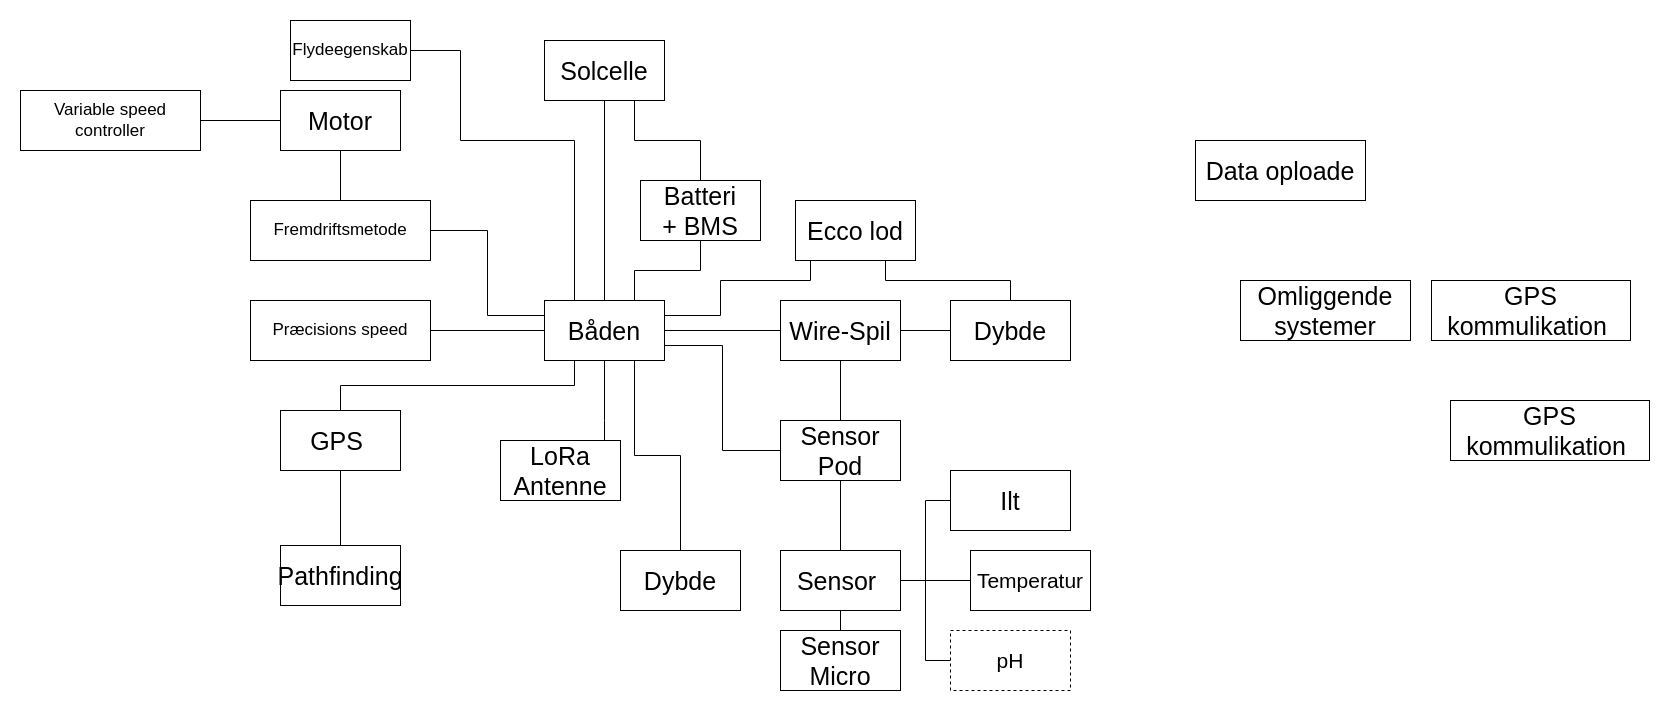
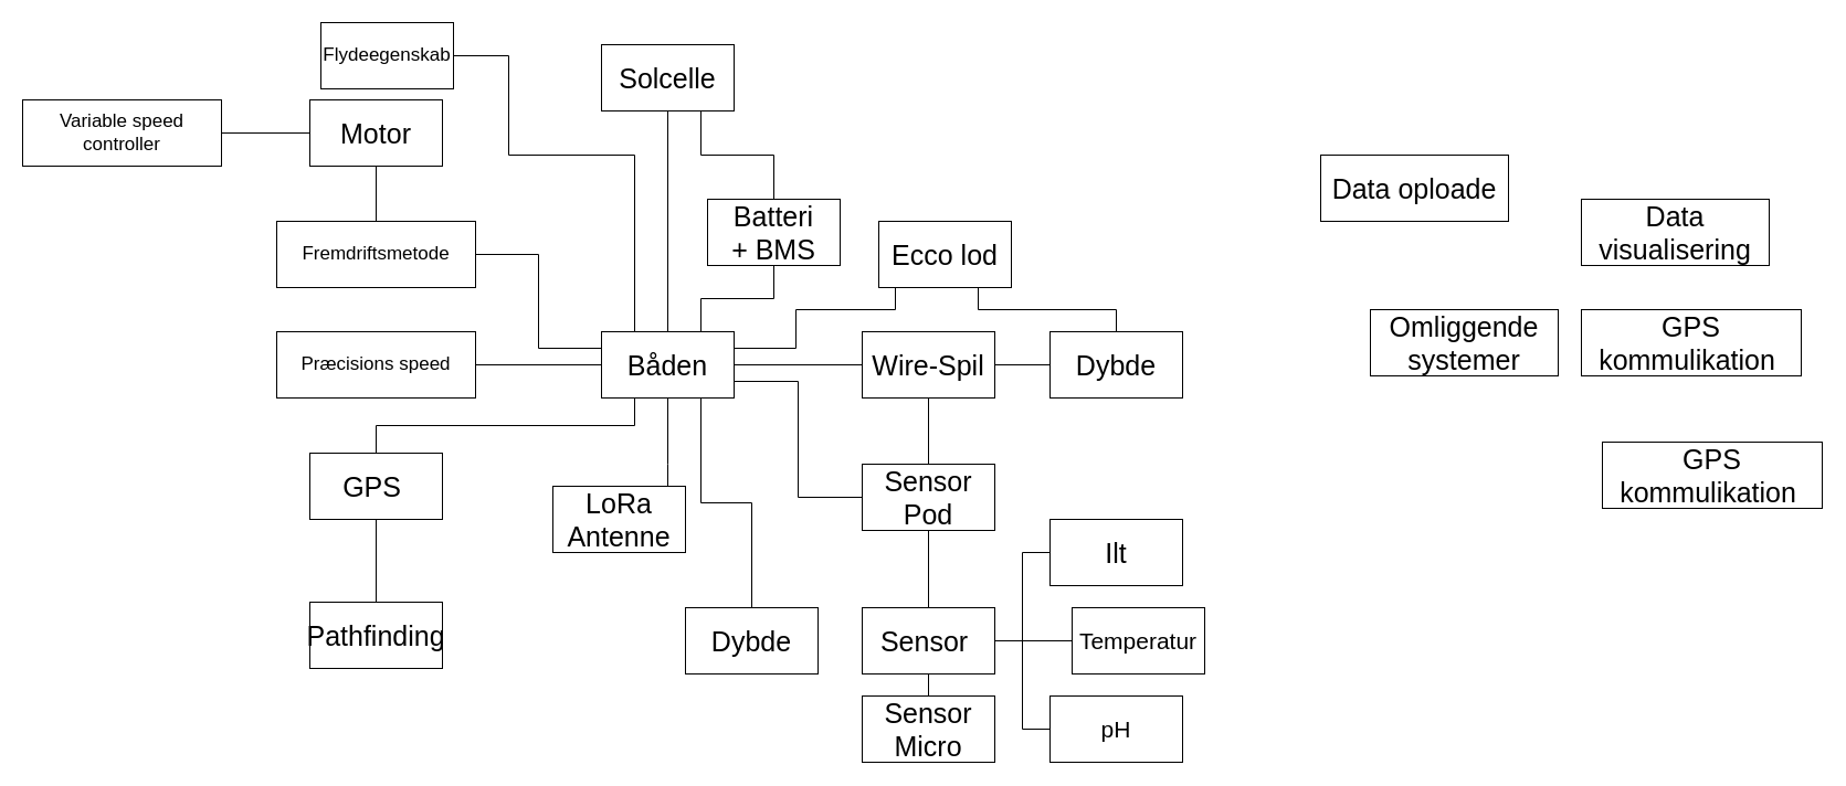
  <mxCell id="0" />
  <mxCell id="1" parent="0" />
  <mxCell id="2" value="Motor" style="rounded=0;whiteSpace=wrap;html=1;fontSize=25;" vertex="1" parent="1"><mxGeometry x="280" y="90" width="120" height="60" as="geometry" /></mxCell>
  <mxCell id="3" style="edgeStyle=orthogonalEdgeStyle;rounded=0;orthogonalLoop=1;jettySize=auto;html=1;exitX=1;exitY=0.5;exitDx=0;exitDy=0;entryX=0;entryY=0.5;entryDx=0;entryDy=0;fontSize=21;endArrow=none;endFill=0;" edge="1" parent="1" source="12" target="18"><mxGeometry relative="1" as="geometry" /></mxCell>
  <mxCell id="4" style="edgeStyle=orthogonalEdgeStyle;rounded=0;orthogonalLoop=1;jettySize=auto;html=1;exitX=0.75;exitY=0;exitDx=0;exitDy=0;entryX=0.5;entryY=1;entryDx=0;entryDy=0;fontSize=21;endArrow=none;endFill=0;" edge="1" parent="1" source="12" target="16"><mxGeometry relative="1" as="geometry" /></mxCell>
  <mxCell id="5" style="edgeStyle=orthogonalEdgeStyle;rounded=0;orthogonalLoop=1;jettySize=auto;html=1;entryX=0.5;entryY=0;entryDx=0;entryDy=0;fontSize=21;endArrow=none;endFill=0;exitX=0.5;exitY=1;exitDx=0;exitDy=0;" edge="1" parent="1" source="12" target="15"><mxGeometry relative="1" as="geometry"><mxPoint x="680" y="140" as="sourcePoint" /><Array as="points"><mxPoint x="604" y="420" /><mxPoint x="604" y="420" /></Array></mxGeometry></mxCell>
  <mxCell id="6" style="edgeStyle=orthogonalEdgeStyle;rounded=0;orthogonalLoop=1;jettySize=auto;html=1;exitX=0.5;exitY=0;exitDx=0;exitDy=0;entryX=0.5;entryY=1;entryDx=0;entryDy=0;fontSize=21;endArrow=none;endFill=0;" edge="1" parent="1" source="12" target="14"><mxGeometry relative="1" as="geometry" /></mxCell>
  <mxCell id="7" style="edgeStyle=orthogonalEdgeStyle;rounded=0;orthogonalLoop=1;jettySize=auto;html=1;entryX=0.5;entryY=1;entryDx=0;entryDy=0;fontSize=21;endArrow=none;endFill=0;" edge="1" parent="1" source="17" target="2"><mxGeometry relative="1" as="geometry" /></mxCell>
  <mxCell id="8" style="edgeStyle=orthogonalEdgeStyle;rounded=0;orthogonalLoop=1;jettySize=auto;html=1;exitX=0;exitY=0.25;exitDx=0;exitDy=0;entryX=1;entryY=0.5;entryDx=0;entryDy=0;fontSize=21;endArrow=none;endFill=0;" edge="1" parent="1" source="12" target="17"><mxGeometry relative="1" as="geometry" /></mxCell>
  <mxCell id="9" style="edgeStyle=orthogonalEdgeStyle;rounded=0;orthogonalLoop=1;jettySize=auto;html=1;exitX=0.25;exitY=0;exitDx=0;exitDy=0;fontSize=21;endArrow=none;endFill=0;entryX=1;entryY=0.5;entryDx=0;entryDy=0;" edge="1" parent="1" source="12" target="34"><mxGeometry relative="1" as="geometry"><mxPoint x="610" y="530" as="targetPoint" /><Array as="points"><mxPoint x="574" y="140" /><mxPoint x="460" y="140" /><mxPoint x="460" y="50" /></Array></mxGeometry></mxCell>
  <mxCell id="10" style="edgeStyle=orthogonalEdgeStyle;rounded=0;orthogonalLoop=1;jettySize=auto;html=1;exitX=0;exitY=0.5;exitDx=0;exitDy=0;fontSize=24;endArrow=none;endFill=0;entryX=1;entryY=0.5;entryDx=0;entryDy=0;" edge="1" parent="1" source="12" target="39"><mxGeometry relative="1" as="geometry"><mxPoint x="520" y="180" as="targetPoint" /></mxGeometry></mxCell>
  <mxCell id="11" style="edgeStyle=orthogonalEdgeStyle;rounded=0;orthogonalLoop=1;jettySize=auto;html=1;exitX=1;exitY=0.25;exitDx=0;exitDy=0;entryX=0.25;entryY=1;entryDx=0;entryDy=0;fontSize=24;endArrow=none;endFill=0;" edge="1" parent="1" source="12" target="45"><mxGeometry relative="1" as="geometry"><Array as="points"><mxPoint x="720" y="315" /><mxPoint x="720" y="280" /><mxPoint x="810" y="280" /></Array></mxGeometry></mxCell>
  <mxCell id="12" value="Båden" style="rounded=0;whiteSpace=wrap;html=1;fontSize=25;" vertex="1" parent="1"><mxGeometry x="544" y="300" width="120" height="60" as="geometry" /></mxCell>
  <mxCell id="13" style="edgeStyle=orthogonalEdgeStyle;rounded=0;orthogonalLoop=1;jettySize=auto;html=1;exitX=0.75;exitY=1;exitDx=0;exitDy=0;entryX=0.5;entryY=0;entryDx=0;entryDy=0;fontSize=21;endArrow=none;endFill=0;" edge="1" parent="1" source="14" target="16"><mxGeometry relative="1" as="geometry" /></mxCell>
  <mxCell id="14" value="Solcelle" style="rounded=0;whiteSpace=wrap;html=1;fontSize=25;" vertex="1" parent="1"><mxGeometry x="544" y="40" width="120" height="60" as="geometry" /></mxCell>
  <mxCell id="15" value="LoRa Antenne" style="rounded=0;whiteSpace=wrap;html=1;fontSize=25;" vertex="1" parent="1"><mxGeometry x="500" y="440" width="120" height="60" as="geometry" /></mxCell>
  <mxCell id="16" value="Batteri&lt;br&gt;+ BMS" style="rounded=0;whiteSpace=wrap;html=1;fontSize=25;" vertex="1" parent="1"><mxGeometry x="640" y="180" width="120" height="60" as="geometry" /></mxCell>
  <mxCell id="17" value="Fremdriftsmetode" style="rounded=0;whiteSpace=wrap;html=1;fontSize=17;" vertex="1" parent="1"><mxGeometry x="250" y="200" width="180" height="60" as="geometry" /></mxCell>
  <mxCell id="18" value="Wire-Spil&lt;br style=&quot;font-size: 24px&quot;&gt;" style="rounded=0;whiteSpace=wrap;html=1;fontSize=25;" vertex="1" parent="1"><mxGeometry x="780" y="300" width="120" height="60" as="geometry" /></mxCell>
  <mxCell id="19" style="edgeStyle=orthogonalEdgeStyle;rounded=0;orthogonalLoop=1;jettySize=auto;html=1;exitX=1;exitY=0.5;exitDx=0;exitDy=0;entryX=0;entryY=0.5;entryDx=0;entryDy=0;fontSize=21;endArrow=none;endFill=0;" edge="1" parent="1" source="24" target="25"><mxGeometry relative="1" as="geometry" /></mxCell>
  <mxCell id="20" style="edgeStyle=orthogonalEdgeStyle;rounded=0;orthogonalLoop=1;jettySize=auto;html=1;exitX=1;exitY=0.5;exitDx=0;exitDy=0;entryX=0;entryY=0.5;entryDx=0;entryDy=0;fontSize=21;endArrow=none;endFill=0;" edge="1" parent="1" source="24" target="26"><mxGeometry relative="1" as="geometry" /></mxCell>
  <mxCell id="21" style="edgeStyle=orthogonalEdgeStyle;rounded=0;orthogonalLoop=1;jettySize=auto;html=1;exitX=1;exitY=0.5;exitDx=0;exitDy=0;entryX=0;entryY=0.5;entryDx=0;entryDy=0;fontSize=21;endArrow=none;endFill=0;" edge="1" parent="1" source="24" target="27"><mxGeometry relative="1" as="geometry" /></mxCell>
  <mxCell id="22" style="edgeStyle=orthogonalEdgeStyle;rounded=0;orthogonalLoop=1;jettySize=auto;html=1;exitX=0.5;exitY=0;exitDx=0;exitDy=0;entryX=0.5;entryY=1;entryDx=0;entryDy=0;fontSize=21;endArrow=none;endFill=0;" edge="1" parent="1" source="24" target="29"><mxGeometry relative="1" as="geometry"><mxPoint x="840" y="460" as="targetPoint" /></mxGeometry></mxCell>
  <mxCell id="23" style="edgeStyle=orthogonalEdgeStyle;rounded=0;orthogonalLoop=1;jettySize=auto;html=1;exitX=0.5;exitY=1;exitDx=0;exitDy=0;fontSize=17;endArrow=none;endFill=0;entryX=0.5;entryY=0;entryDx=0;entryDy=0;" edge="1" parent="1" source="24" target="38"><mxGeometry relative="1" as="geometry"><mxPoint x="870" y="610" as="targetPoint" /></mxGeometry></mxCell>
  <mxCell id="24" value="Sensor&amp;nbsp;" style="rounded=0;whiteSpace=wrap;html=1;fontSize=25;" vertex="1" parent="1"><mxGeometry x="780" y="550" width="120" height="60" as="geometry" /></mxCell>
  <mxCell id="25" value="Ilt" style="rounded=0;whiteSpace=wrap;html=1;fontSize=25;" vertex="1" parent="1"><mxGeometry x="950" y="470" width="120" height="60" as="geometry" /></mxCell>
  <mxCell id="26" value="Temperatur" style="rounded=0;whiteSpace=wrap;html=1;fontSize=21;" vertex="1" parent="1"><mxGeometry x="970" y="550" width="120" height="60" as="geometry" /></mxCell>
- <mxCell id="27" value="pH" style="rounded=0;whiteSpace=wrap;html=1;fontSize=21;dashed=1;" vertex="1" parent="1"><mxGeometry x="950" y="630" width="120" height="60" as="geometry" /></mxCell>
+ <mxCell id="27" value="pH" style="rounded=0;whiteSpace=wrap;html=1;fontSize=21;" vertex="1" parent="1"><mxGeometry x="950" y="630" width="120" height="60" as="geometry" /></mxCell>
  <mxCell id="28" style="edgeStyle=orthogonalEdgeStyle;rounded=0;orthogonalLoop=1;jettySize=auto;html=1;exitX=0.5;exitY=1;exitDx=0;exitDy=0;fontSize=17;endArrow=none;endFill=0;" edge="1" parent="1" source="30" target="35"><mxGeometry relative="1" as="geometry" /></mxCell>
  <mxCell id="29" value="Sensor&lt;br&gt;Pod" style="rounded=0;whiteSpace=wrap;html=1;fontSize=25;" vertex="1" parent="1"><mxGeometry x="780" y="420" width="120" height="60" as="geometry" /></mxCell>
  <mxCell id="30" value="GPS&amp;nbsp;" style="rounded=0;whiteSpace=wrap;html=1;fontSize=25;" vertex="1" parent="1"><mxGeometry x="280" y="410" width="120" height="60" as="geometry" /></mxCell>
  <mxCell id="31" style="edgeStyle=orthogonalEdgeStyle;rounded=0;orthogonalLoop=1;jettySize=auto;html=1;exitX=0.5;exitY=0;exitDx=0;exitDy=0;entryX=0.5;entryY=1;entryDx=0;entryDy=0;fontSize=21;endArrow=none;endFill=0;" edge="1" parent="1" source="29" target="18"><mxGeometry relative="1" as="geometry"><mxPoint x="850" y="560" as="sourcePoint" /><mxPoint x="850" y="490" as="targetPoint" /></mxGeometry></mxCell>
  <mxCell id="32" style="edgeStyle=orthogonalEdgeStyle;rounded=0;orthogonalLoop=1;jettySize=auto;html=1;exitX=0.25;exitY=1;exitDx=0;exitDy=0;entryX=0.5;entryY=0;entryDx=0;entryDy=0;fontSize=21;endArrow=none;endFill=0;" edge="1" parent="1" source="12" target="30"><mxGeometry relative="1" as="geometry" /></mxCell>
  <mxCell id="33" style="edgeStyle=orthogonalEdgeStyle;rounded=0;orthogonalLoop=1;jettySize=auto;html=1;exitX=1;exitY=0.75;exitDx=0;exitDy=0;entryX=0;entryY=0.5;entryDx=0;entryDy=0;fontSize=21;endArrow=none;endFill=0;" edge="1" parent="1" source="12" target="29"><mxGeometry relative="1" as="geometry"><mxPoint x="674" y="355" as="sourcePoint" /><mxPoint x="790" y="590" as="targetPoint" /></mxGeometry></mxCell>
  <mxCell id="34" value="Flydeegenskab" style="rounded=0;whiteSpace=wrap;html=1;fontSize=17;" vertex="1" parent="1"><mxGeometry x="290" y="20" width="120" height="60" as="geometry" /></mxCell>
  <mxCell id="35" value="Pathfinding" style="rounded=0;whiteSpace=wrap;html=1;fontSize=25;" vertex="1" parent="1"><mxGeometry x="280" y="545" width="120" height="60" as="geometry" /></mxCell>
  <mxCell id="36" style="edgeStyle=orthogonalEdgeStyle;rounded=0;orthogonalLoop=1;jettySize=auto;html=1;exitX=1;exitY=0.5;exitDx=0;exitDy=0;entryX=0;entryY=0.5;entryDx=0;entryDy=0;fontSize=24;endArrow=none;endFill=0;" edge="1" parent="1" source="37" target="2"><mxGeometry relative="1" as="geometry" /></mxCell>
  <mxCell id="37" value="Variable speed controller" style="rounded=0;whiteSpace=wrap;html=1;fontSize=17;" vertex="1" parent="1"><mxGeometry x="20" y="90" width="180" height="60" as="geometry" /></mxCell>
  <mxCell id="38" value="Sensor Micro" style="rounded=0;whiteSpace=wrap;html=1;fontSize=25;" vertex="1" parent="1"><mxGeometry x="780" y="630" width="120" height="60" as="geometry" /></mxCell>
  <mxCell id="39" value="Præcisions speed" style="rounded=0;whiteSpace=wrap;html=1;fontSize=17;" vertex="1" parent="1"><mxGeometry x="250" y="300" width="180" height="60" as="geometry" /></mxCell>
  <mxCell id="40" value="Omliggende systemer" style="rounded=0;whiteSpace=wrap;html=1;fontSize=25;" vertex="1" parent="1"><mxGeometry x="1240" y="280" width="170" height="60" as="geometry" /></mxCell>
  <mxCell id="41" value="Dybde" style="rounded=0;whiteSpace=wrap;html=1;fontSize=25;" vertex="1" parent="1"><mxGeometry x="950" y="300" width="120" height="60" as="geometry" /></mxCell>
  <mxCell id="42" value="Data oploade" style="rounded=0;whiteSpace=wrap;html=1;fontSize=25;" vertex="1" parent="1"><mxGeometry x="1195" y="140" width="170" height="60" as="geometry" /></mxCell>
  <mxCell id="43" style="edgeStyle=orthogonalEdgeStyle;rounded=0;orthogonalLoop=1;jettySize=auto;html=1;entryX=0;entryY=0.5;entryDx=0;entryDy=0;fontSize=21;endArrow=none;endFill=0;exitX=1;exitY=0.5;exitDx=0;exitDy=0;" edge="1" parent="1" source="18" target="41"><mxGeometry relative="1" as="geometry"><mxPoint x="910" y="330" as="sourcePoint" /><mxPoint x="790" y="340" as="targetPoint" /></mxGeometry></mxCell>
  <mxCell id="44" style="edgeStyle=orthogonalEdgeStyle;rounded=0;orthogonalLoop=1;jettySize=auto;html=1;exitX=0.75;exitY=1;exitDx=0;exitDy=0;fontSize=24;endArrow=none;endFill=0;" edge="1" parent="1" source="45" target="41"><mxGeometry relative="1" as="geometry" /></mxCell>
  <mxCell id="45" value="Ecco lod" style="rounded=0;whiteSpace=wrap;html=1;fontSize=25;" vertex="1" parent="1"><mxGeometry x="795" y="200" width="120" height="60" as="geometry" /></mxCell>
  <mxCell id="46" value="Dybde" style="rounded=0;whiteSpace=wrap;html=1;fontSize=25;" vertex="1" parent="1"><mxGeometry x="620" y="550" width="120" height="60" as="geometry" /></mxCell>
  <mxCell id="47" style="edgeStyle=orthogonalEdgeStyle;rounded=0;orthogonalLoop=1;jettySize=auto;html=1;exitX=0.75;exitY=1;exitDx=0;exitDy=0;fontSize=21;endArrow=none;endFill=0;entryX=0.5;entryY=0;entryDx=0;entryDy=0;" edge="1" parent="1" source="12" target="46"><mxGeometry relative="1" as="geometry"><mxPoint x="520" y="560" as="targetPoint" /><mxPoint x="614" y="370" as="sourcePoint" /></mxGeometry></mxCell>
+ <mxCell id="48" value="Data visualisering" style="rounded=0;whiteSpace=wrap;html=1;fontSize=25;" vertex="1" parent="1"><mxGeometry x="1431" y="180" width="170" height="60" as="geometry" /></mxCell>
  <mxCell id="49" value="GPS kommulikation&amp;nbsp;" style="rounded=0;whiteSpace=wrap;html=1;fontSize=25;" vertex="1" parent="1"><mxGeometry x="1431" y="280" width="199" height="60" as="geometry" /></mxCell>
  <mxCell id="50" value="GPS kommulikation&amp;nbsp;" style="rounded=0;whiteSpace=wrap;html=1;fontSize=25;" vertex="1" parent="1"><mxGeometry x="1450" y="400" width="199" height="60" as="geometry" /></mxCell>
